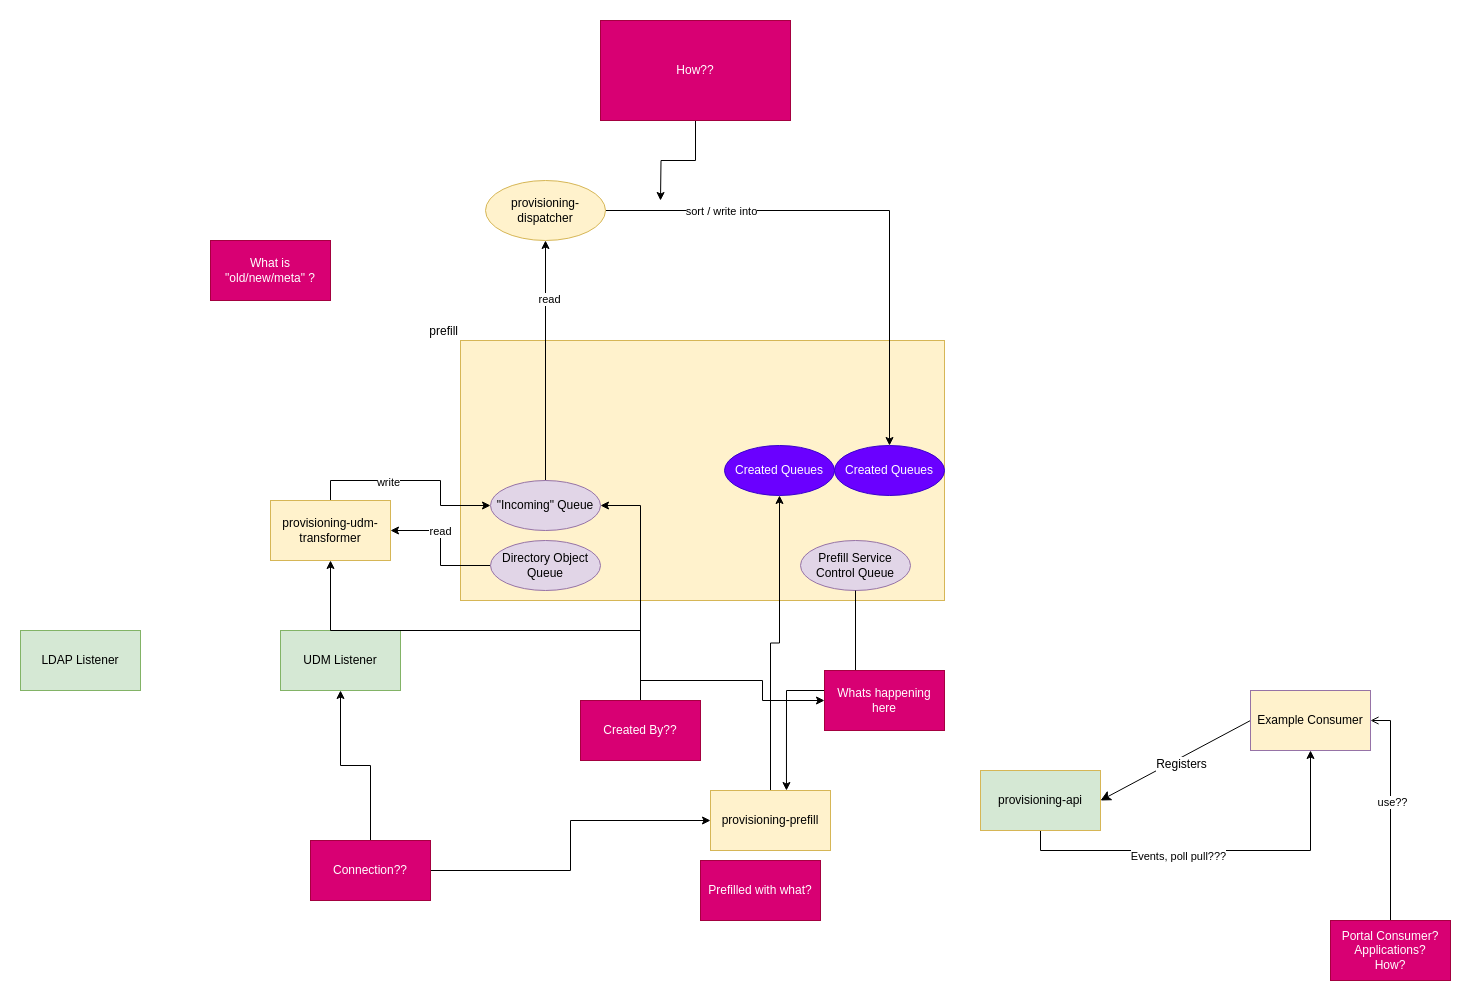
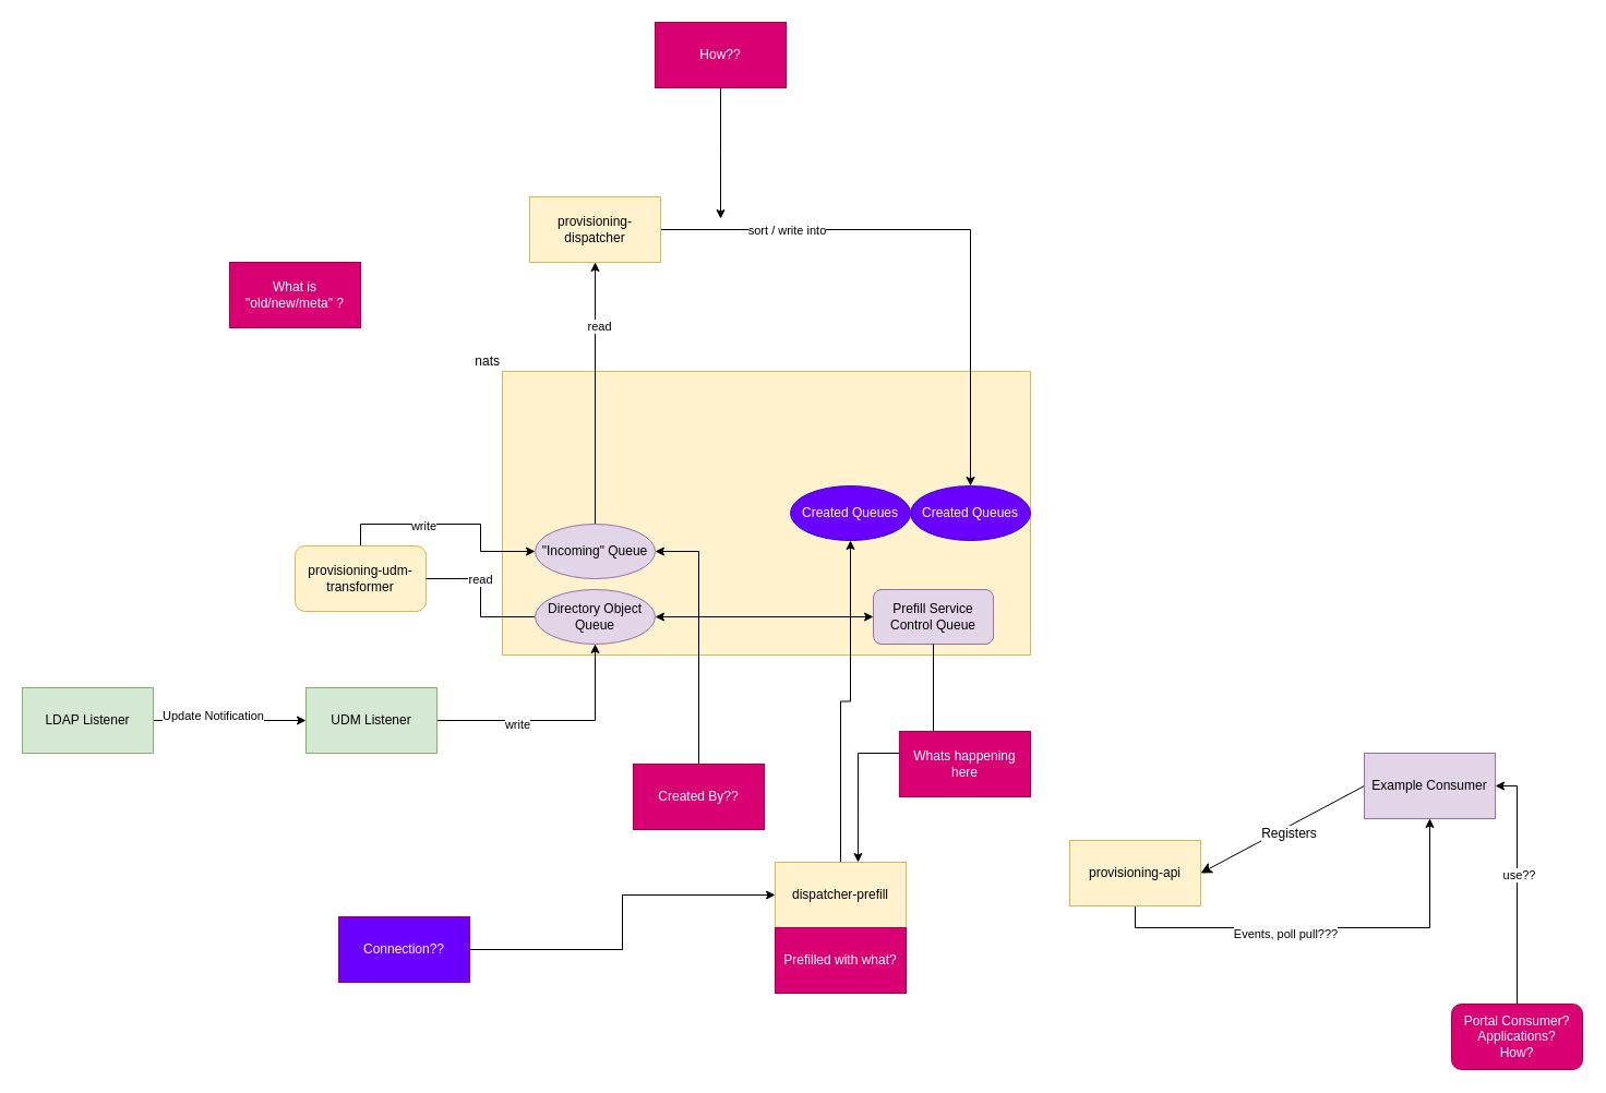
  <mxCell id="0" />
  <mxCell id="1" parent="0" />
- <mxCell id="2" value="prefill" style="rounded=0;whiteSpace=wrap;html=1;fillColor=#fff2cc;strokeColor=#d6b656;labelPosition=left;verticalLabelPosition=top;align=right;verticalAlign=bottom;" vertex="1" parent="1"><mxGeometry x="460" y="340" width="484" height="260" as="geometry" /></mxCell>
+ <mxCell id="2" value="nats" style="rounded=0;whiteSpace=wrap;html=1;fillColor=#fff2cc;strokeColor=#d6b656;labelPosition=left;verticalLabelPosition=top;align=right;verticalAlign=bottom;" vertex="1" parent="1"><mxGeometry x="460" y="340" width="484" height="260" as="geometry" /></mxCell>
  <mxCell id="3" style="edgeStyle=orthogonalEdgeStyle;rounded=0;orthogonalLoop=1;jettySize=auto;html=1;exitX=0.5;exitY=0;exitDx=0;exitDy=0;entryX=0.5;entryY=1;entryDx=0;entryDy=0;" edge="1" parent="1" source="4" target="44"><mxGeometry relative="1" as="geometry" /></mxCell>
- <mxCell id="4" value="provisioning-prefill" style="rounded=0;whiteSpace=wrap;html=1;fillColor=#fff2cc;strokeColor=#d6b656;" vertex="1" parent="1"><mxGeometry x="710" y="790" width="120" height="60" as="geometry" /></mxCell>
+ <mxCell id="4" value="dispatcher-prefill" style="rounded=0;whiteSpace=wrap;html=1;fillColor=#fff2cc;strokeColor=#d6b656;" vertex="1" parent="1"><mxGeometry x="710" y="790" width="120" height="60" as="geometry" /></mxCell>
  <mxCell id="5" style="edgeStyle=orthogonalEdgeStyle;rounded=0;orthogonalLoop=1;jettySize=auto;html=1;exitX=0.5;exitY=1;exitDx=0;exitDy=0;" edge="1" parent="1" source="7" target="19"><mxGeometry relative="1" as="geometry" /></mxCell>
  <mxCell id="6" value="Events, poll pull???" style="edgeLabel;html=1;align=center;verticalAlign=middle;resizable=0;points=[];" vertex="1" connectable="0" parent="5"><mxGeometry x="-0.195" y="-5" relative="1" as="geometry"><mxPoint as="offset" /></mxGeometry></mxCell>
- <mxCell id="7" value="provisioning-api" style="rounded=0;whiteSpace=wrap;html=1;fillColor=#d5e8d4;strokeColor=#d6b656;" vertex="1" parent="1"><mxGeometry x="980" y="770" width="120" height="60" as="geometry" /></mxCell>
+ <mxCell id="7" value="provisioning-api" style="rounded=0;whiteSpace=wrap;html=1;fillColor=#fff2cc;strokeColor=#d6b656;" vertex="1" parent="1"><mxGeometry x="980" y="770" width="120" height="60" as="geometry" /></mxCell>
  <mxCell id="8" style="edgeStyle=orthogonalEdgeStyle;rounded=0;orthogonalLoop=1;jettySize=auto;html=1;exitX=1;exitY=0.5;exitDx=0;exitDy=0;" edge="1" parent="1" source="10" target="29"><mxGeometry relative="1" as="geometry" /></mxCell>
  <mxCell id="9" value="sort / write into" style="edgeLabel;html=1;align=center;verticalAlign=middle;resizable=0;points=[];" vertex="1" connectable="0" parent="8"><mxGeometry x="-0.774" y="4" relative="1" as="geometry"><mxPoint x="56" y="4" as="offset" /></mxGeometry></mxCell>
- <mxCell id="10" value="provisioning-dispatcher" style="ellipse;whiteSpace=wrap;html=1;fillColor=#fff2cc;strokeColor=#d6b656;" vertex="1" parent="1"><mxGeometry x="485" y="180" width="120" height="60" as="geometry" /></mxCell>
+ <mxCell id="10" value="provisioning-dispatcher" style="whiteSpace=wrap;html=1;fillColor=#fff2cc;strokeColor=#d6b656;" vertex="1" parent="1"><mxGeometry x="485" y="180" width="120" height="60" as="geometry" /></mxCell>
  <mxCell id="11" style="edgeStyle=orthogonalEdgeStyle;rounded=0;orthogonalLoop=1;jettySize=auto;html=1;exitX=0.5;exitY=0;exitDx=0;exitDy=0;" edge="1" parent="1" source="13" target="28"><mxGeometry relative="1" as="geometry" /></mxCell>
  <mxCell id="12" value="write" style="edgeLabel;html=1;align=center;verticalAlign=middle;resizable=0;points=[];" vertex="1" connectable="0" parent="11"><mxGeometry x="-0.249" y="-1" relative="1" as="geometry"><mxPoint as="offset" /></mxGeometry></mxCell>
- <mxCell id="13" value="provisioning-udm-transformer" style="rounded=0;whiteSpace=wrap;html=1;fillColor=#fff2cc;strokeColor=#d6b656;" vertex="1" parent="1"><mxGeometry x="270" y="500" width="120" height="60" as="geometry" /></mxCell>
+ <mxCell id="13" value="provisioning-udm-transformer" style="whiteSpace=wrap;html=1;fillColor=#fff2cc;strokeColor=#d6b656;rounded=1;" vertex="1" parent="1"><mxGeometry x="270" y="500" width="120" height="60" as="geometry" /></mxCell>
+ <mxCell id="14" style="edgeStyle=orthogonalEdgeStyle;rounded=0;orthogonalLoop=1;jettySize=auto;html=1;exitX=1;exitY=0.5;exitDx=0;exitDy=0;entryX=0;entryY=0.5;entryDx=0;entryDy=0;" edge="1" parent="1" source="16" target="22"><mxGeometry relative="1" as="geometry" /></mxCell>
+ <mxCell id="15" value="Update Notification" style="edgeLabel;html=1;align=center;verticalAlign=middle;resizable=0;points=[];" vertex="1" connectable="0" parent="14"><mxGeometry x="-0.229" y="5" relative="1" as="geometry"><mxPoint as="offset" /></mxGeometry></mxCell>
  <mxCell id="16" value="LDAP Listener" style="rounded=0;whiteSpace=wrap;html=1;fillColor=#d5e8d4;strokeColor=#82b366;" vertex="1" parent="1"><mxGeometry x="20" y="630" width="120" height="60" as="geometry" /></mxCell>
  <mxCell id="17" style="edgeStyle=none;curved=0;rounded=0;orthogonalLoop=1;jettySize=auto;html=1;exitX=0;exitY=0.5;exitDx=0;exitDy=0;entryX=1;entryY=0.5;entryDx=0;entryDy=0;fontSize=12;startSize=8;endSize=8;" edge="1" parent="1" source="19" target="7"><mxGeometry relative="1" as="geometry" /></mxCell>
  <mxCell id="18" value="Registers" style="edgeLabel;html=1;align=center;verticalAlign=middle;resizable=0;points=[];fontSize=12;" vertex="1" connectable="0" parent="17"><mxGeometry x="-0.035" y="5" relative="1" as="geometry"><mxPoint as="offset" /></mxGeometry></mxCell>
- <mxCell id="19" value="Example Consumer" style="rounded=0;whiteSpace=wrap;html=1;fillColor=#fff2cc;strokeColor=#9673a6;" vertex="1" parent="1"><mxGeometry x="1250" y="690" width="120" height="60" as="geometry" /></mxCell>
+ <mxCell id="19" value="Example Consumer" style="rounded=0;whiteSpace=wrap;html=1;fillColor=#e1d5e7;strokeColor=#9673a6;" vertex="1" parent="1"><mxGeometry x="1250" y="690" width="120" height="60" as="geometry" /></mxCell>
+ <mxCell id="20" style="edgeStyle=orthogonalEdgeStyle;rounded=0;orthogonalLoop=1;jettySize=auto;html=1;exitX=1;exitY=0.5;exitDx=0;exitDy=0;entryX=0.5;entryY=1;entryDx=0;entryDy=0;" edge="1" parent="1" source="22" target="25"><mxGeometry relative="1" as="geometry" /></mxCell>
+ <mxCell id="21" value="write" style="edgeLabel;html=1;align=center;verticalAlign=middle;resizable=0;points=[];" vertex="1" connectable="0" parent="20"><mxGeometry x="-0.321" y="-3" relative="1" as="geometry"><mxPoint as="offset" /></mxGeometry></mxCell>
  <mxCell id="22" value="UDM Listener" style="rounded=0;whiteSpace=wrap;html=1;fillColor=#d5e8d4;strokeColor=#82b366;" vertex="1" parent="1"><mxGeometry x="280" y="630" width="120" height="60" as="geometry" /></mxCell>
- <mxCell id="23" style="edgeStyle=orthogonalEdgeStyle;rounded=0;orthogonalLoop=1;jettySize=auto;html=1;exitX=0;exitY=0.5;exitDx=0;exitDy=0;" edge="1" parent="1" source="25" target="13"><mxGeometry relative="1" as="geometry" /></mxCell>
+ <mxCell id="23" style="edgeStyle=orthogonalEdgeStyle;rounded=0;orthogonalLoop=1;jettySize=auto;html=1;exitX=0;exitY=0.5;exitDx=0;exitDy=0;endArrow=none;" edge="1" parent="1" source="25" target="13"><mxGeometry relative="1" as="geometry" /></mxCell>
  <mxCell id="24" value="read" style="edgeLabel;html=1;align=center;verticalAlign=middle;resizable=0;points=[];" vertex="1" connectable="0" parent="23"><mxGeometry x="0.274" relative="1" as="geometry"><mxPoint as="offset" /></mxGeometry></mxCell>
  <mxCell id="25" value="Directory Object Queue" style="ellipse;whiteSpace=wrap;html=1;fillColor=#e1d5e7;strokeColor=#9673a6;" vertex="1" parent="1"><mxGeometry x="490" y="540" width="110" height="50" as="geometry" /></mxCell>
  <mxCell id="26" style="edgeStyle=orthogonalEdgeStyle;rounded=0;orthogonalLoop=1;jettySize=auto;html=1;exitX=0.5;exitY=0;exitDx=0;exitDy=0;" edge="1" parent="1" source="28" target="10"><mxGeometry relative="1" as="geometry" /></mxCell>
  <mxCell id="27" value="read" style="edgeLabel;html=1;align=center;verticalAlign=middle;resizable=0;points=[];" vertex="1" connectable="0" parent="26"><mxGeometry x="0.517" y="-3" relative="1" as="geometry"><mxPoint as="offset" /></mxGeometry></mxCell>
  <mxCell id="28" value="&quot;Incoming&quot; Queue" style="ellipse;whiteSpace=wrap;html=1;fillColor=#e1d5e7;strokeColor=#9673a6;" vertex="1" parent="1"><mxGeometry x="490" y="480" width="110" height="50" as="geometry" /></mxCell>
  <mxCell id="29" value="Created Queues" style="ellipse;whiteSpace=wrap;html=1;fillColor=#6a00ff;strokeColor=#3700CC;fontColor=#ffffff;" vertex="1" parent="1"><mxGeometry x="834" y="445" width="110" height="50" as="geometry" /></mxCell>
- <mxCell id="30" style="edgeStyle=orthogonalEdgeStyle;rounded=0;orthogonalLoop=1;jettySize=auto;html=1;exitX=0.5;exitY=0;exitDx=0;exitDy=0;" edge="1" parent="1" source="33" target="13"><mxGeometry relative="1" as="geometry" /></mxCell>
+ <mxCell id="30" style="edgeStyle=orthogonalEdgeStyle;rounded=0;orthogonalLoop=1;jettySize=auto;html=1;exitX=0.5;exitY=0;exitDx=0;exitDy=0;entryX=1;entryY=0.5;entryDx=0;entryDy=0;" edge="1" parent="1" source="33" target="25"><mxGeometry relative="1" as="geometry" /></mxCell>
  <mxCell id="31" style="edgeStyle=orthogonalEdgeStyle;rounded=0;orthogonalLoop=1;jettySize=auto;html=1;exitX=0.5;exitY=0;exitDx=0;exitDy=0;entryX=1;entryY=0.5;entryDx=0;entryDy=0;" edge="1" parent="1" source="33" target="28"><mxGeometry relative="1" as="geometry" /></mxCell>
- <mxCell id="32" style="edgeStyle=orthogonalEdgeStyle;rounded=0;orthogonalLoop=1;jettySize=auto;html=1;exitX=0.5;exitY=0;exitDx=0;exitDy=0;" edge="1" parent="1" source="33" target="46"><mxGeometry relative="1" as="geometry" /></mxCell>
+ <mxCell id="32" style="edgeStyle=orthogonalEdgeStyle;rounded=0;orthogonalLoop=1;jettySize=auto;html=1;exitX=0.5;exitY=0;exitDx=0;exitDy=0;entryX=0;entryY=0.5;entryDx=0;entryDy=0;" edge="1" parent="1" source="33" target="36"><mxGeometry relative="1" as="geometry" /></mxCell>
  <mxCell id="33" value="Created By??" style="rounded=0;whiteSpace=wrap;html=1;fillColor=#d80073;strokeColor=#A50040;fontColor=#ffffff;" vertex="1" parent="1"><mxGeometry x="580" y="700" width="120" height="60" as="geometry" /></mxCell>
  <mxCell id="34" style="edgeStyle=orthogonalEdgeStyle;rounded=0;orthogonalLoop=1;jettySize=auto;html=1;exitX=0.5;exitY=1;exitDx=0;exitDy=0;" edge="1" parent="1" source="35"><mxGeometry relative="1" as="geometry"><mxPoint x="660" y="200" as="targetPoint" /></mxGeometry></mxCell>
- <mxCell id="35" value="How??" style="rounded=0;whiteSpace=wrap;html=1;fillColor=#d80073;strokeColor=#A50040;fontColor=#ffffff;" vertex="1" parent="1"><mxGeometry x="600" y="20" width="190" height="100" as="geometry" /></mxCell>
- <mxCell id="36" value="Prefill Service Control Queue" style="ellipse;whiteSpace=wrap;html=1;fillColor=#e1d5e7;strokeColor=#9673a6;" vertex="1" parent="1"><mxGeometry x="800" y="540" width="110" height="50" as="geometry" /></mxCell>
- <mxCell id="37" style="edgeStyle=orthogonalEdgeStyle;rounded=0;orthogonalLoop=1;jettySize=auto;html=1;exitX=0.5;exitY=0;exitDx=0;exitDy=0;" edge="1" parent="1" source="39" target="22"><mxGeometry relative="1" as="geometry" /></mxCell>
+ <mxCell id="35" value="How??" style="rounded=0;whiteSpace=wrap;html=1;fillColor=#d80073;strokeColor=#A50040;fontColor=#ffffff;" vertex="1" parent="1"><mxGeometry x="600" y="20" width="120" height="60" as="geometry" /></mxCell>
+ <mxCell id="36" value="Prefill Service Control Queue" style="whiteSpace=wrap;html=1;fillColor=#e1d5e7;strokeColor=#9673a6;rounded=1;" vertex="1" parent="1"><mxGeometry x="800" y="540" width="110" height="50" as="geometry" /></mxCell>
  <mxCell id="38" style="edgeStyle=orthogonalEdgeStyle;rounded=0;orthogonalLoop=1;jettySize=auto;html=1;exitX=1;exitY=0.5;exitDx=0;exitDy=0;" edge="1" parent="1" source="39" target="4"><mxGeometry relative="1" as="geometry" /></mxCell>
- <mxCell id="39" value="Connection??" style="rounded=0;whiteSpace=wrap;html=1;fillColor=#d80073;strokeColor=#A50040;fontColor=#ffffff;" vertex="1" parent="1"><mxGeometry x="310" y="840" width="120" height="60" as="geometry" /></mxCell>
- <mxCell id="40" style="edgeStyle=orthogonalEdgeStyle;rounded=0;orthogonalLoop=1;jettySize=auto;html=1;exitX=0.5;exitY=0;exitDx=0;exitDy=0;entryX=1;entryY=0.5;entryDx=0;entryDy=0;endArrow=open;" edge="1" parent="1" source="42" target="19"><mxGeometry relative="1" as="geometry" /></mxCell>
+ <mxCell id="39" value="Connection??" style="rounded=0;whiteSpace=wrap;html=1;fillColor=#6a00ff;strokeColor=#A50040;fontColor=#ffffff;" vertex="1" parent="1"><mxGeometry x="310" y="840" width="120" height="60" as="geometry" /></mxCell>
+ <mxCell id="40" style="edgeStyle=orthogonalEdgeStyle;rounded=0;orthogonalLoop=1;jettySize=auto;html=1;exitX=0.5;exitY=0;exitDx=0;exitDy=0;entryX=1;entryY=0.5;entryDx=0;entryDy=0;" edge="1" parent="1" source="42" target="19"><mxGeometry relative="1" as="geometry" /></mxCell>
  <mxCell id="41" value="use??" style="edgeLabel;html=1;align=center;verticalAlign=middle;resizable=0;points=[];" vertex="1" connectable="0" parent="40"><mxGeometry x="0.082" y="-1" relative="1" as="geometry"><mxPoint as="offset" /></mxGeometry></mxCell>
- <mxCell id="42" value="Portal Consumer?&lt;br&gt;Applications?&lt;br&gt;How?" style="rounded=0;whiteSpace=wrap;html=1;fillColor=#d80073;strokeColor=#A50040;fontColor=#ffffff;" vertex="1" parent="1"><mxGeometry x="1330" y="920" width="120" height="60" as="geometry" /></mxCell>
+ <mxCell id="42" value="Portal Consumer?&lt;br&gt;Applications?&lt;br&gt;How?" style="whiteSpace=wrap;html=1;fillColor=#d80073;strokeColor=#A50040;fontColor=#ffffff;rounded=1;" vertex="1" parent="1"><mxGeometry x="1330" y="920" width="120" height="60" as="geometry" /></mxCell>
  <mxCell id="43" value="What is &quot;old/new/meta&quot; ?" style="rounded=0;whiteSpace=wrap;html=1;fillColor=#d80073;strokeColor=#A50040;fontColor=#ffffff;" vertex="1" parent="1"><mxGeometry x="210" width="120" height="60" as="geometry" y="240" /></mxCell>
  <mxCell id="44" value="Created Queues" style="ellipse;whiteSpace=wrap;html=1;fillColor=#6a00ff;strokeColor=#3700CC;fontColor=#ffffff;" vertex="1" parent="1"><mxGeometry x="724" y="445" width="110" height="50" as="geometry" /></mxCell>
  <mxCell id="45" style="edgeStyle=orthogonalEdgeStyle;rounded=0;orthogonalLoop=1;jettySize=auto;html=1;exitX=0.5;exitY=1;exitDx=0;exitDy=0;entryX=0.633;entryY=0;entryDx=0;entryDy=0;entryPerimeter=0;" edge="1" parent="1" source="36" target="4"><mxGeometry relative="1" as="geometry" /></mxCell>
  <mxCell id="46" value="Whats happening&lt;div&gt;here&lt;/div&gt;" style="rounded=0;whiteSpace=wrap;html=1;fillColor=#d80073;strokeColor=#A50040;fontColor=#ffffff;" vertex="1" parent="1"><mxGeometry x="824" y="670" width="120" height="60" as="geometry" /></mxCell>
- <mxCell id="47" value="Prefilled with what?" style="rounded=0;whiteSpace=wrap;html=1;fillColor=#d80073;strokeColor=#A50040;fontColor=#ffffff;" vertex="1" parent="1"><mxGeometry x="700" y="860" width="120" height="60" as="geometry" /></mxCell>
+ <mxCell id="47" value="Prefilled with what?" style="rounded=0;whiteSpace=wrap;html=1;fillColor=#d80073;strokeColor=#A50040;fontColor=#ffffff;" vertex="1" parent="1"><mxGeometry x="710" y="850" width="120" height="60" as="geometry" /></mxCell>
